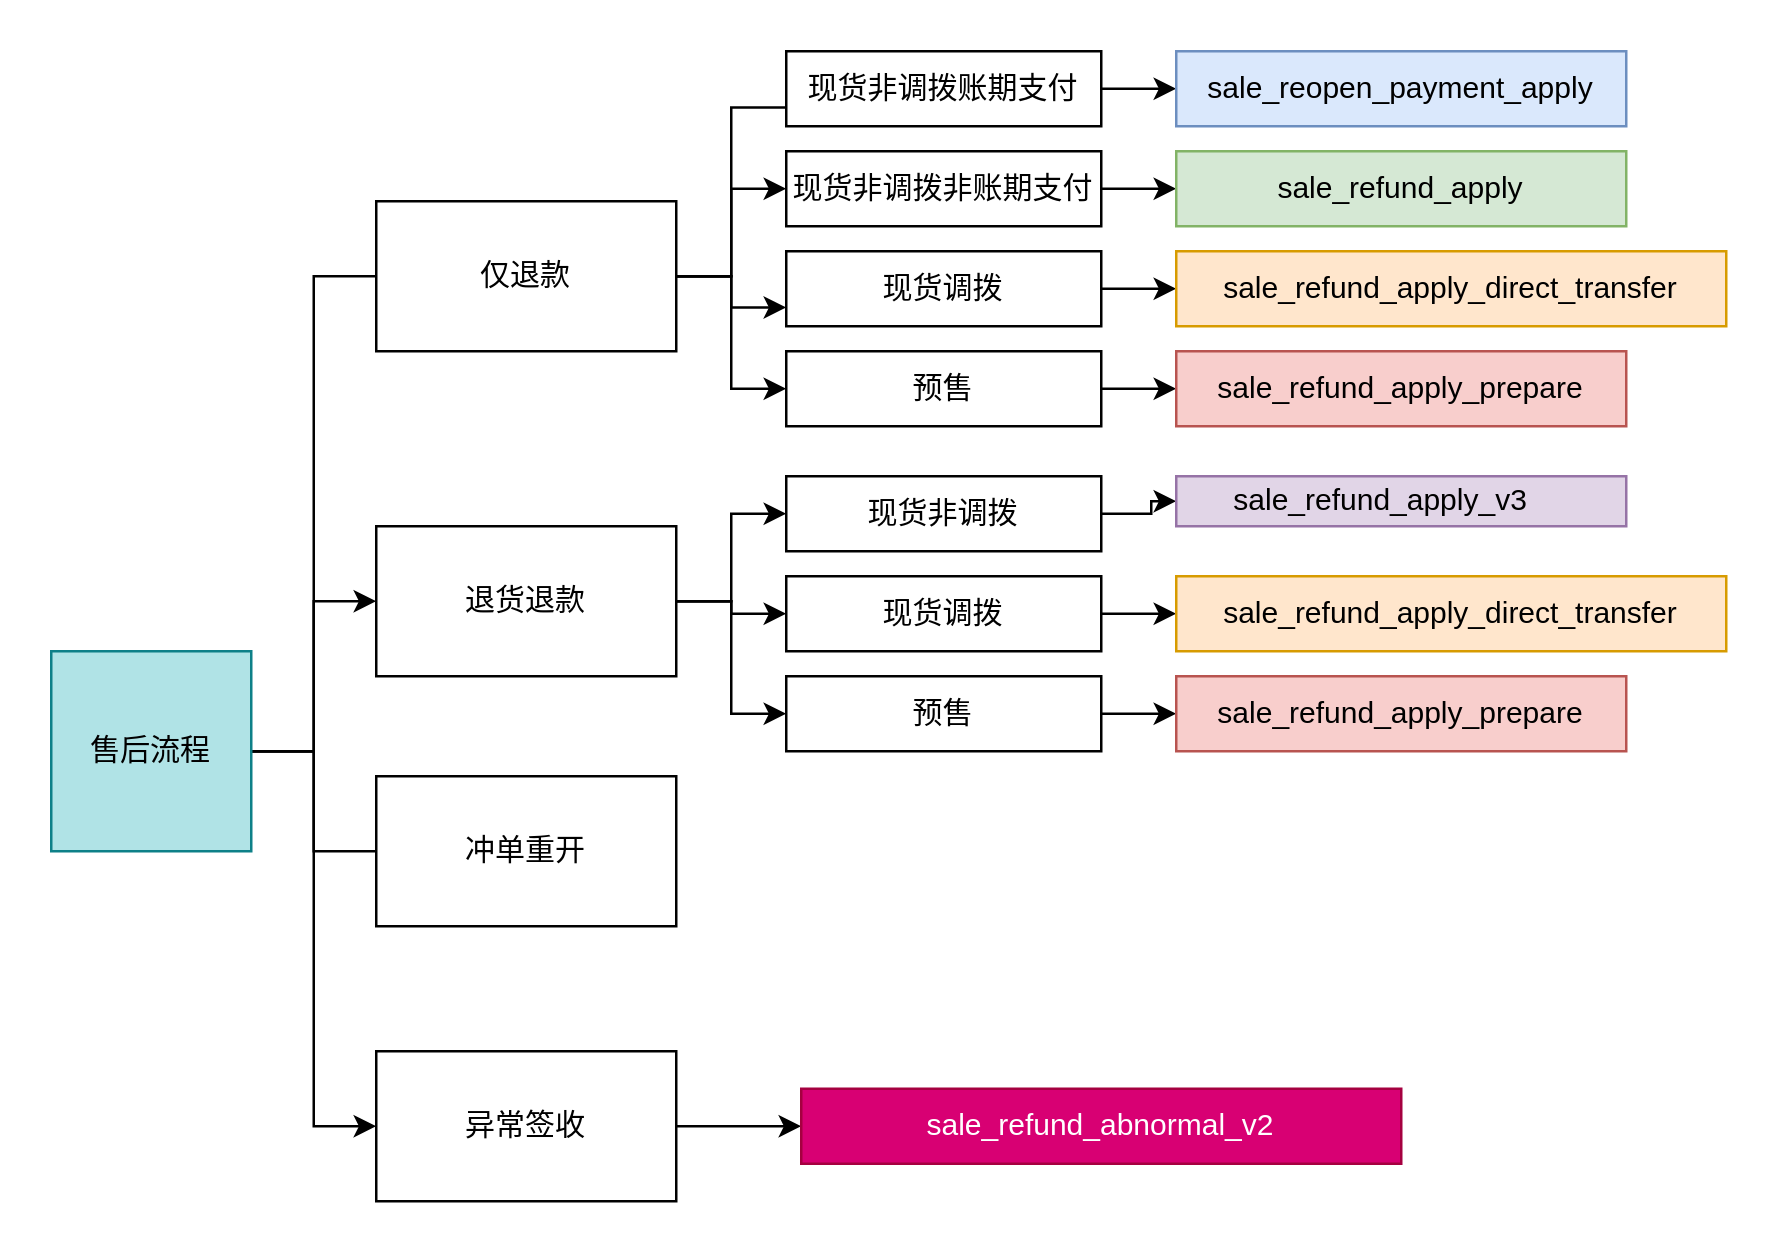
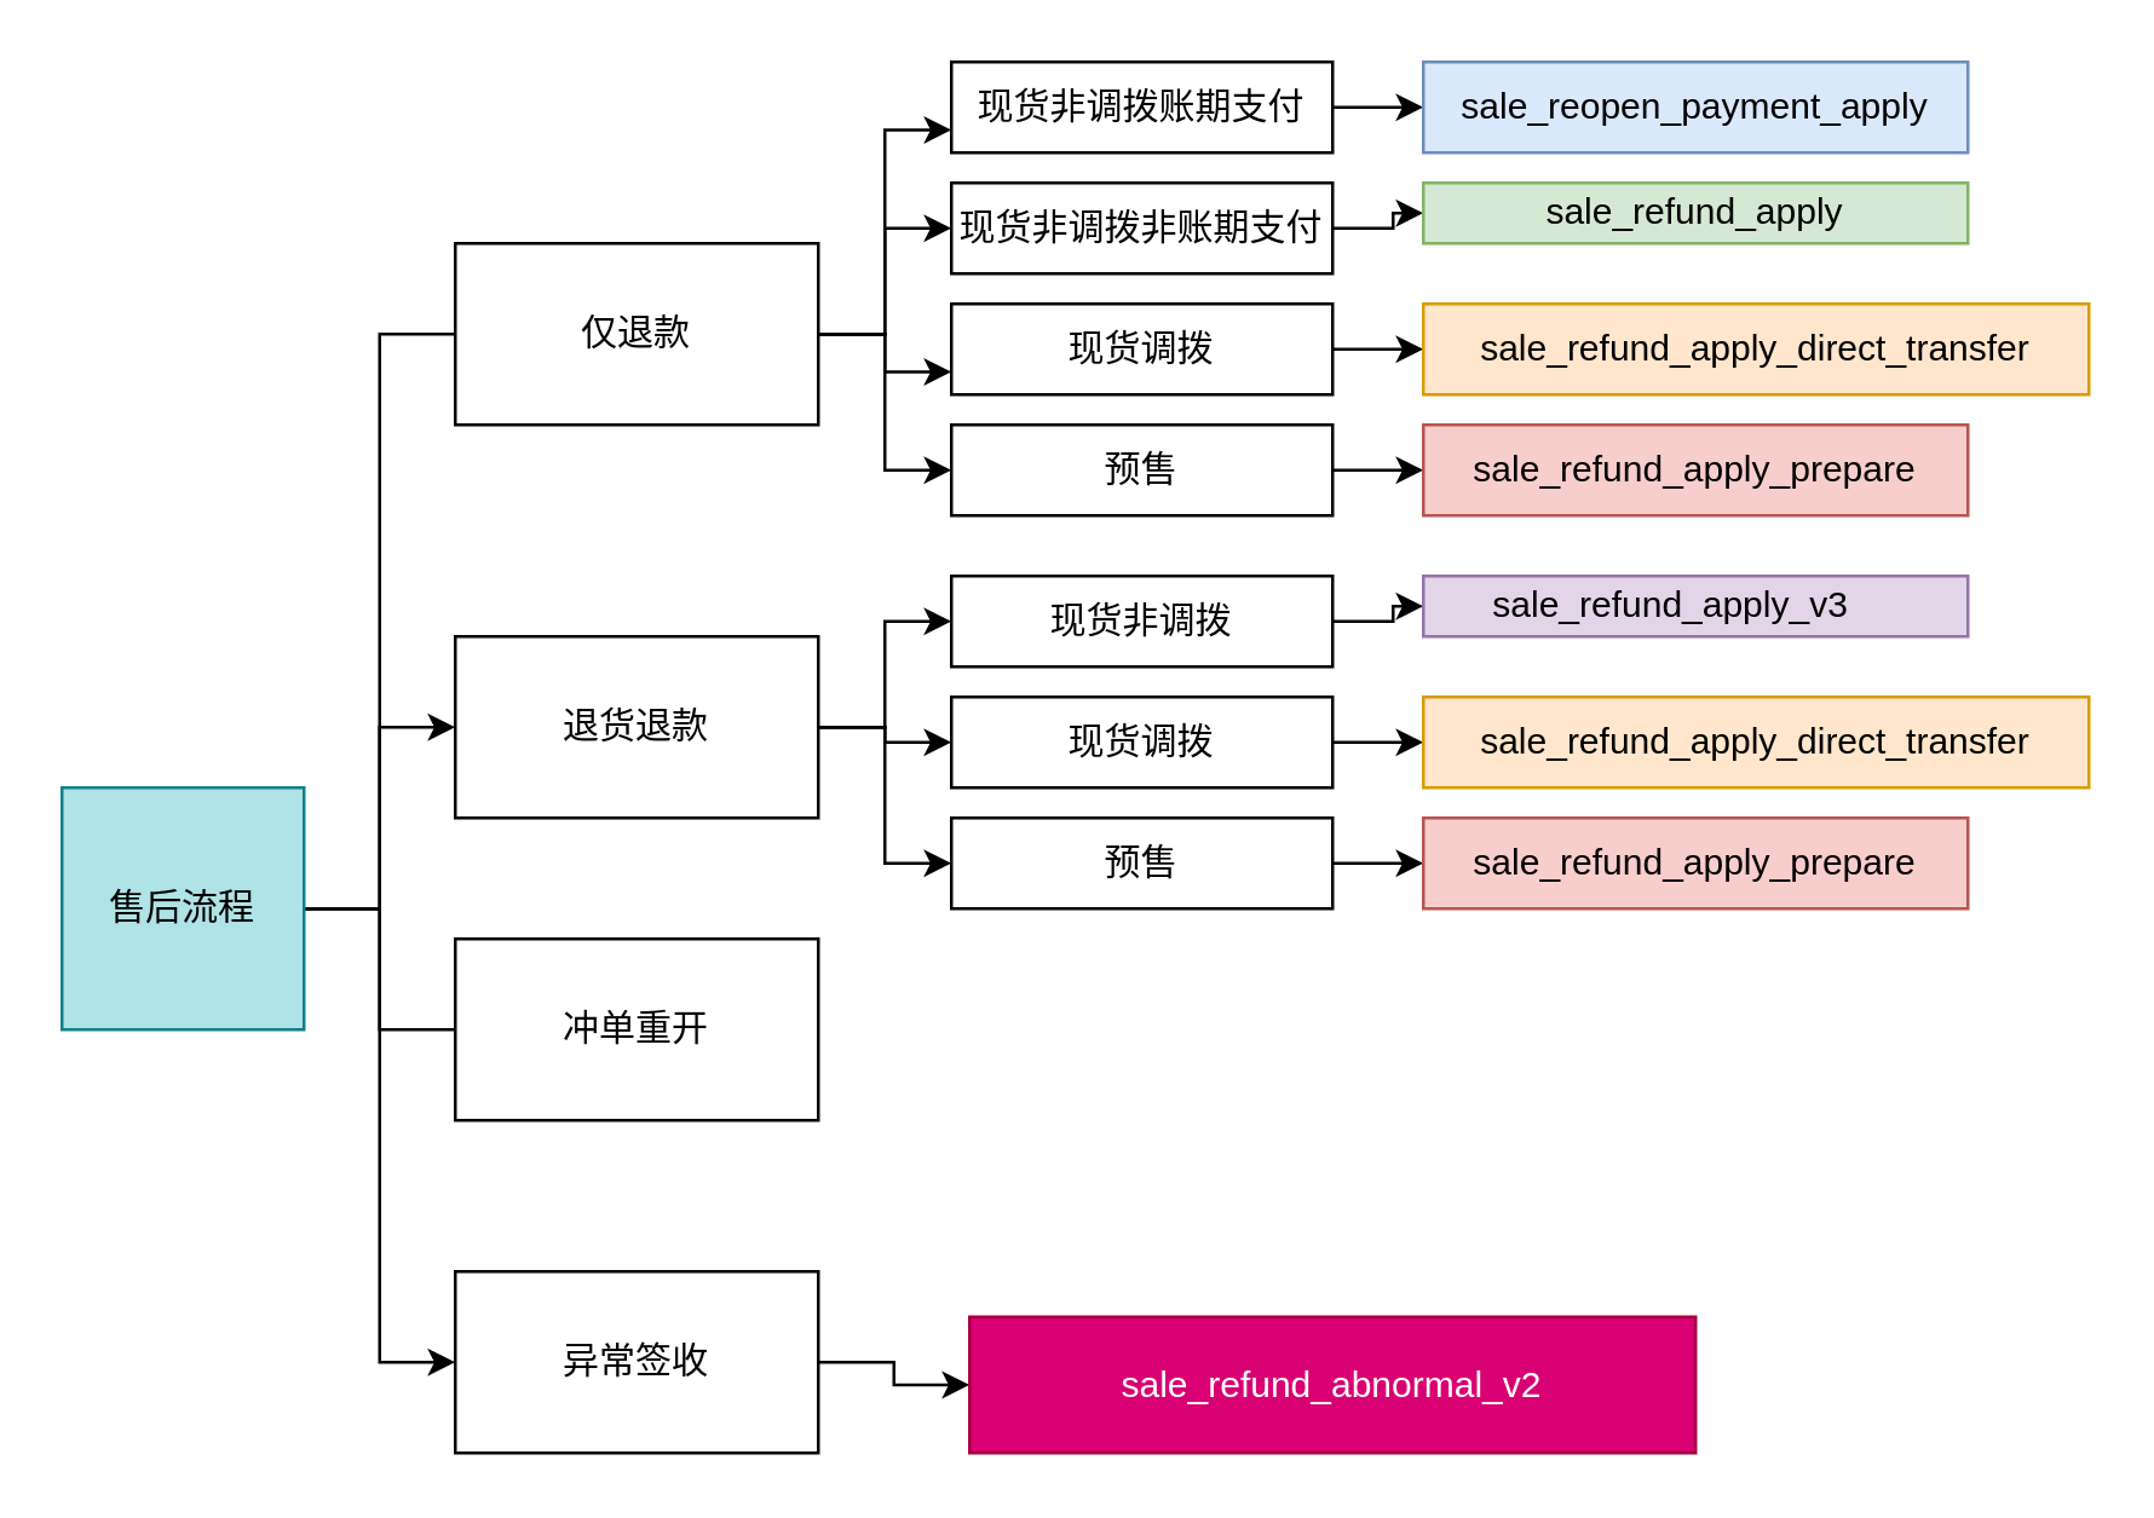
  <mxCell id="0" />
  <mxCell id="1" parent="0" />
  <mxCell id="2" style="edgeStyle=orthogonalEdgeStyle;rounded=0;orthogonalLoop=1;jettySize=auto;html=1;entryX=0;entryY=0.5;entryDx=0;entryDy=0;endArrow=none;" edge="1" parent="1" source="6" target="12"><mxGeometry relative="1" as="geometry" /></mxCell>
  <mxCell id="3" style="edgeStyle=orthogonalEdgeStyle;rounded=0;orthogonalLoop=1;jettySize=auto;html=1;entryX=0;entryY=0.5;entryDx=0;entryDy=0;" edge="1" parent="1" source="6" target="16"><mxGeometry relative="1" as="geometry" /></mxCell>
  <mxCell id="4" value="" style="edgeStyle=orthogonalEdgeStyle;rounded=0;orthogonalLoop=1;jettySize=auto;html=1;endArrow=none;" edge="1" parent="1" source="6" target="17"><mxGeometry relative="1" as="geometry" /></mxCell>
  <mxCell id="5" style="edgeStyle=orthogonalEdgeStyle;rounded=0;orthogonalLoop=1;jettySize=auto;html=1;entryX=0;entryY=0.5;entryDx=0;entryDy=0;" edge="1" parent="1" source="6" target="19"><mxGeometry relative="1" as="geometry" /></mxCell>
  <mxCell id="6" value="售后流程" style="whiteSpace=wrap;html=1;aspect=fixed;fillColor=#b0e3e6;strokeColor=#0e8088;" vertex="1" parent="1"><mxGeometry x="20" y="260" width="80" height="80" as="geometry" /></mxCell>
  <mxCell id="7" style="edgeStyle=orthogonalEdgeStyle;rounded=0;orthogonalLoop=1;jettySize=auto;html=1;exitX=0.5;exitY=1;exitDx=0;exitDy=0;" edge="1" parent="1" source="6" target="6"><mxGeometry relative="1" as="geometry" /></mxCell>
- <mxCell id="8" style="edgeStyle=orthogonalEdgeStyle;rounded=0;orthogonalLoop=1;jettySize=auto;html=1;entryX=0;entryY=0.75;entryDx=0;entryDy=0;endArrow=none;" edge="1" parent="1" source="12" target="21"><mxGeometry relative="1" as="geometry" /></mxCell>
+ <mxCell id="8" style="edgeStyle=orthogonalEdgeStyle;rounded=0;orthogonalLoop=1;jettySize=auto;html=1;entryX=0;entryY=0.75;entryDx=0;entryDy=0;" edge="1" parent="1" source="12" target="21"><mxGeometry relative="1" as="geometry" /></mxCell>
  <mxCell id="9" style="edgeStyle=orthogonalEdgeStyle;rounded=0;orthogonalLoop=1;jettySize=auto;html=1;" edge="1" parent="1" source="12" target="23"><mxGeometry relative="1" as="geometry" /></mxCell>
  <mxCell id="10" style="edgeStyle=orthogonalEdgeStyle;rounded=0;orthogonalLoop=1;jettySize=auto;html=1;entryX=0;entryY=0.75;entryDx=0;entryDy=0;" edge="1" parent="1" source="12" target="25"><mxGeometry relative="1" as="geometry" /></mxCell>
  <mxCell id="11" style="edgeStyle=orthogonalEdgeStyle;rounded=0;orthogonalLoop=1;jettySize=auto;html=1;entryX=0;entryY=0.5;entryDx=0;entryDy=0;" edge="1" parent="1" source="12" target="27"><mxGeometry relative="1" as="geometry" /></mxCell>
  <mxCell id="12" value="仅退款" style="rounded=0;whiteSpace=wrap;html=1;" vertex="1" parent="1"><mxGeometry x="150" y="80" width="120" height="60" as="geometry" /></mxCell>
  <mxCell id="13" style="edgeStyle=orthogonalEdgeStyle;rounded=0;orthogonalLoop=1;jettySize=auto;html=1;" edge="1" parent="1" source="16" target="29"><mxGeometry relative="1" as="geometry" /></mxCell>
  <mxCell id="14" style="edgeStyle=orthogonalEdgeStyle;rounded=0;orthogonalLoop=1;jettySize=auto;html=1;entryX=0;entryY=0.5;entryDx=0;entryDy=0;" edge="1" parent="1" source="16" target="31"><mxGeometry relative="1" as="geometry" /></mxCell>
  <mxCell id="15" style="edgeStyle=orthogonalEdgeStyle;rounded=0;orthogonalLoop=1;jettySize=auto;html=1;" edge="1" parent="1" source="16" target="33"><mxGeometry relative="1" as="geometry" /></mxCell>
  <mxCell id="16" value="退货退款" style="rounded=0;whiteSpace=wrap;html=1;" vertex="1" parent="1"><mxGeometry x="150" y="210" width="120" height="60" as="geometry" /></mxCell>
  <mxCell id="17" value="冲单重开" style="rounded=0;whiteSpace=wrap;html=1;" vertex="1" parent="1"><mxGeometry x="150" y="310" width="120" height="60" as="geometry" /></mxCell>
  <mxCell id="18" style="edgeStyle=orthogonalEdgeStyle;rounded=0;orthogonalLoop=1;jettySize=auto;html=1;" edge="1" parent="1" source="19" target="34"><mxGeometry relative="1" as="geometry" /></mxCell>
  <mxCell id="19" value="异常签收" style="rounded=0;whiteSpace=wrap;html=1;" vertex="1" parent="1"><mxGeometry x="150" y="420" width="120" height="60" as="geometry" /></mxCell>
  <mxCell id="20" style="edgeStyle=orthogonalEdgeStyle;rounded=0;orthogonalLoop=1;jettySize=auto;html=1;" edge="1" parent="1" source="21" target="35"><mxGeometry relative="1" as="geometry" /></mxCell>
  <mxCell id="21" value="现货非调拨账期支付" style="rounded=0;whiteSpace=wrap;html=1;" vertex="1" parent="1"><mxGeometry x="314" y="20" width="126" height="30" as="geometry" /></mxCell>
  <mxCell id="22" style="edgeStyle=orthogonalEdgeStyle;rounded=0;orthogonalLoop=1;jettySize=auto;html=1;entryX=0;entryY=0.5;entryDx=0;entryDy=0;" edge="1" parent="1" source="23" target="36"><mxGeometry relative="1" as="geometry" /></mxCell>
  <mxCell id="23" value="现货非调拨非账期支付" style="rounded=0;whiteSpace=wrap;html=1;" vertex="1" parent="1"><mxGeometry x="314" y="60" width="126" height="30" as="geometry" /></mxCell>
  <mxCell id="24" style="edgeStyle=orthogonalEdgeStyle;rounded=0;orthogonalLoop=1;jettySize=auto;html=1;entryX=0;entryY=0.5;entryDx=0;entryDy=0;" edge="1" parent="1" source="25" target="37"><mxGeometry relative="1" as="geometry" /></mxCell>
  <mxCell id="25" value="现货调拨" style="rounded=0;whiteSpace=wrap;html=1;" vertex="1" parent="1"><mxGeometry x="314" y="100" width="126" height="30" as="geometry" /></mxCell>
  <mxCell id="26" style="edgeStyle=orthogonalEdgeStyle;rounded=0;orthogonalLoop=1;jettySize=auto;html=1;" edge="1" parent="1" source="27" target="38"><mxGeometry relative="1" as="geometry" /></mxCell>
  <mxCell id="27" value="预售" style="rounded=0;whiteSpace=wrap;html=1;" vertex="1" parent="1"><mxGeometry x="314" y="140" width="126" height="30" as="geometry" /></mxCell>
  <mxCell id="28" style="edgeStyle=orthogonalEdgeStyle;rounded=0;orthogonalLoop=1;jettySize=auto;html=1;" edge="1" parent="1" source="29" target="39"><mxGeometry relative="1" as="geometry" /></mxCell>
  <mxCell id="29" value="现货非调拨" style="rounded=0;whiteSpace=wrap;html=1;" vertex="1" parent="1"><mxGeometry x="314" y="190" width="126" height="30" as="geometry" /></mxCell>
  <mxCell id="30" style="edgeStyle=orthogonalEdgeStyle;rounded=0;orthogonalLoop=1;jettySize=auto;html=1;entryX=0;entryY=0.5;entryDx=0;entryDy=0;" edge="1" parent="1" source="31" target="40"><mxGeometry relative="1" as="geometry" /></mxCell>
  <mxCell id="31" value="现货调拨" style="rounded=0;whiteSpace=wrap;html=1;" vertex="1" parent="1"><mxGeometry x="314" y="230" width="126" height="30" as="geometry" /></mxCell>
  <mxCell id="32" style="edgeStyle=orthogonalEdgeStyle;rounded=0;orthogonalLoop=1;jettySize=auto;html=1;" edge="1" parent="1" source="33" target="41"><mxGeometry relative="1" as="geometry" /></mxCell>
  <mxCell id="33" value="预售" style="rounded=0;whiteSpace=wrap;html=1;" vertex="1" parent="1"><mxGeometry x="314" y="270" width="126" height="30" as="geometry" /></mxCell>
- <mxCell id="34" value="sale_refund_abnormal_v2" style="rounded=0;whiteSpace=wrap;html=1;fillColor=#d80073;fontColor=#ffffff;strokeColor=#A50040;" vertex="1" parent="1"><mxGeometry x="320" y="435" width="240" height="30" as="geometry" /></mxCell>
+ <mxCell id="34" value="sale_refund_abnormal_v2" style="rounded=0;whiteSpace=wrap;html=1;fillColor=#d80073;fontColor=#ffffff;strokeColor=#A50040;" vertex="1" parent="1"><mxGeometry x="320" y="435" width="240" height="45" as="geometry" /></mxCell>
  <mxCell id="35" value="sale_reopen_payment_apply" style="rounded=0;whiteSpace=wrap;html=1;fillColor=#dae8fc;strokeColor=#6c8ebf;" vertex="1" parent="1"><mxGeometry x="470" y="20" width="180" height="30" as="geometry" /></mxCell>
- <mxCell id="36" value="sale_refund_apply" style="rounded=0;whiteSpace=wrap;html=1;fillColor=#d5e8d4;strokeColor=#82b366;" vertex="1" parent="1"><mxGeometry x="470" y="60" width="180" height="30" as="geometry" /></mxCell>
+ <mxCell id="36" value="sale_refund_apply" style="rounded=0;whiteSpace=wrap;html=1;fillColor=#d5e8d4;strokeColor=#82b366;" vertex="1" parent="1"><mxGeometry x="470" y="60" width="180" height="20" as="geometry" /></mxCell>
  <mxCell id="37" value="sale_refund_apply_direct_transfer" style="rounded=0;whiteSpace=wrap;html=1;fillColor=#ffe6cc;strokeColor=#d79b00;" vertex="1" parent="1"><mxGeometry x="470" y="100" width="220" height="30" as="geometry" /></mxCell>
  <mxCell id="38" value="sale_refund_apply_prepare" style="rounded=0;whiteSpace=wrap;html=1;fillColor=#f8cecc;strokeColor=#b85450;" vertex="1" parent="1"><mxGeometry x="470" y="140" width="180" height="30" as="geometry" /></mxCell>
  <mxCell id="39" value="sale_refund_apply_v3&lt;span style=&quot;white-space: pre;&quot;&gt;&#09;&lt;/span&gt;" style="rounded=0;whiteSpace=wrap;html=1;fillColor=#e1d5e7;strokeColor=#9673a6;" vertex="1" parent="1"><mxGeometry x="470" y="190" width="180" height="20" as="geometry" /></mxCell>
  <mxCell id="40" value="sale_refund_apply_direct_transfer" style="rounded=0;whiteSpace=wrap;html=1;fillColor=#ffe6cc;strokeColor=#d79b00;" vertex="1" parent="1"><mxGeometry x="470" y="230" width="220" height="30" as="geometry" /></mxCell>
  <mxCell id="41" value="sale_refund_apply_prepare" style="rounded=0;whiteSpace=wrap;html=1;fillColor=#f8cecc;strokeColor=#b85450;" vertex="1" parent="1"><mxGeometry x="470" y="270" width="180" height="30" as="geometry" /></mxCell>
